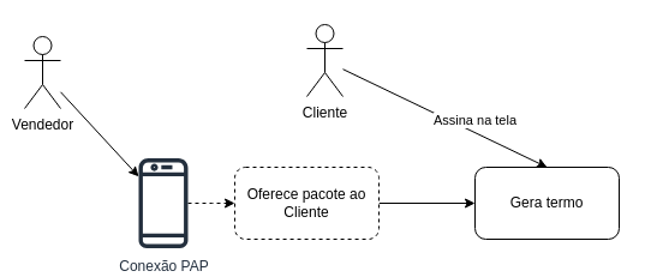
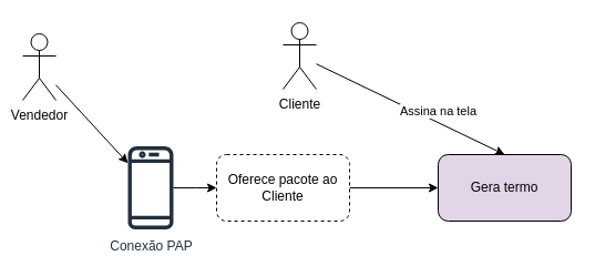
  <mxCell id="0" />
  <mxCell id="1" parent="0" />
  <mxCell id="2" value="Vendedor" style="shape=umlActor;verticalLabelPosition=bottom;verticalAlign=top;html=1;outlineConnect=0;" vertex="1" parent="1"><mxGeometry x="20" y="30" width="30" height="60" as="geometry" /></mxCell>
- <mxCell id="3" style="edgeStyle=orthogonalEdgeStyle;rounded=0;orthogonalLoop=1;jettySize=auto;html=1;dashed=1;" edge="1" parent="1" source="4" target="7"><mxGeometry relative="1" as="geometry" /></mxCell>
+ <mxCell id="3" style="edgeStyle=orthogonalEdgeStyle;rounded=0;orthogonalLoop=1;jettySize=auto;html=1;" edge="1" parent="1" source="4" target="7"><mxGeometry relative="1" as="geometry" /></mxCell>
  <mxCell id="4" value="Conexão PAP" style="sketch=0;outlineConnect=0;fontColor=#232F3E;gradientColor=none;fillColor=#232F3D;strokeColor=none;dashed=0;verticalLabelPosition=bottom;verticalAlign=top;align=center;html=1;fontSize=12;fontStyle=0;aspect=fixed;pointerEvents=1;shape=mxgraph.aws4.mobile_client;" vertex="1" parent="1"><mxGeometry x="115" y="130" width="41" height="78" as="geometry" /></mxCell>
  <mxCell id="5" value="" style="endArrow=classic;html=1;rounded=0;" edge="1" parent="1" source="2" target="4"><mxGeometry width="50" height="50" relative="1" as="geometry"><mxPoint x="45" y="170" as="sourcePoint" /><mxPoint x="95" y="120" as="targetPoint" /></mxGeometry></mxCell>
  <mxCell id="6" value="" style="edgeStyle=orthogonalEdgeStyle;rounded=0;orthogonalLoop=1;jettySize=auto;html=1;" edge="1" parent="1" source="7" target="8"><mxGeometry relative="1" as="geometry" /></mxCell>
  <mxCell id="7" value="Oferece pacote ao Cliente" style="rounded=1;whiteSpace=wrap;html=1;dashed=1;" vertex="1" parent="1"><mxGeometry x="195" y="139" width="120" height="60" as="geometry" /></mxCell>
- <mxCell id="8" value="Gera termo" style="whiteSpace=wrap;html=1;rounded=1;" vertex="1" parent="1"><mxGeometry x="395" y="139" width="120" height="60" as="geometry" /></mxCell>
+ <mxCell id="8" value="Gera termo" style="whiteSpace=wrap;html=1;rounded=1;fillColor=#e1d5e7;" vertex="1" parent="1"><mxGeometry x="395" y="139" width="120" height="60" as="geometry" /></mxCell>
  <mxCell id="9" value="Cliente" style="shape=umlActor;verticalLabelPosition=bottom;verticalAlign=top;html=1;outlineConnect=0;" vertex="1" parent="1"><mxGeometry x="255" y="20" width="30" height="60" as="geometry" /></mxCell>
  <mxCell id="10" value="" style="endArrow=classic;html=1;rounded=0;entryX=0.5;entryY=0;entryDx=0;entryDy=0;" edge="1" parent="1" source="9" target="8"><mxGeometry width="50" height="50" relative="1" as="geometry"><mxPoint x="135" y="100" as="sourcePoint" /><mxPoint x="185" y="169" as="targetPoint" /></mxGeometry></mxCell>
  <mxCell id="11" value="Assina na tela" style="edgeLabel;html=1;align=center;verticalAlign=middle;resizable=0;points=[];" vertex="1" connectable="0" parent="10"><mxGeometry x="-0.249" y="-1" relative="1" as="geometry"><mxPoint x="46" y="11" as="offset" /></mxGeometry></mxCell>
